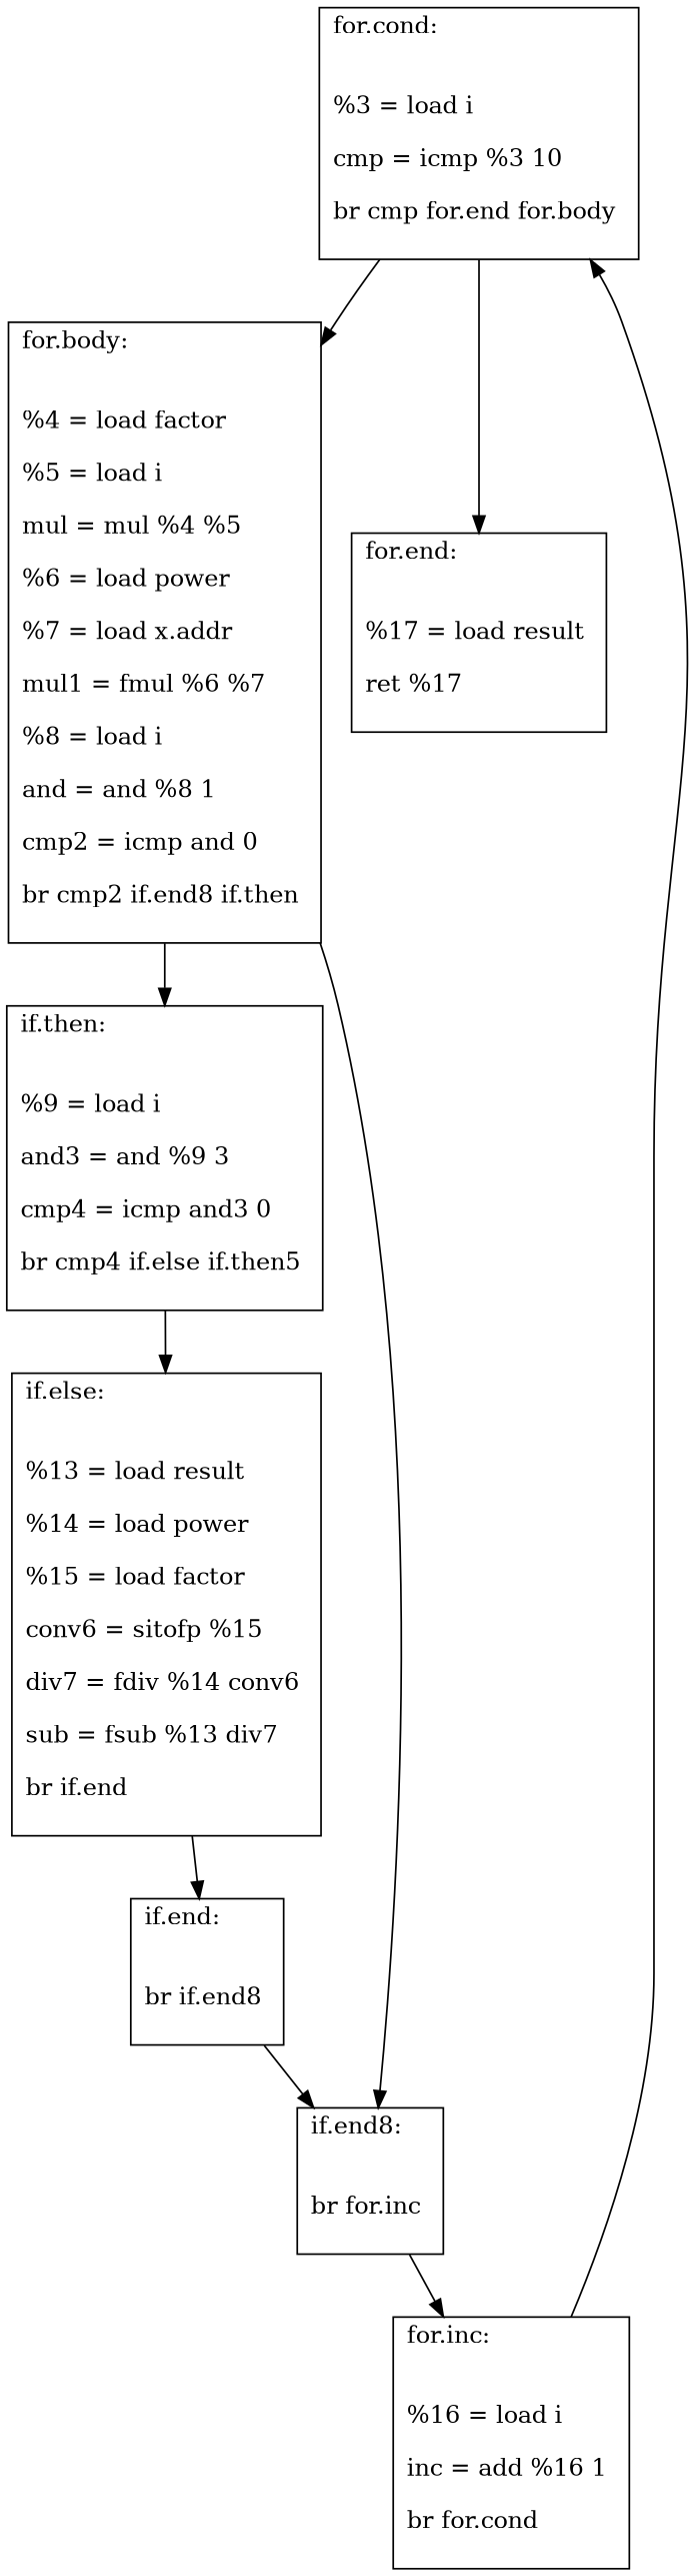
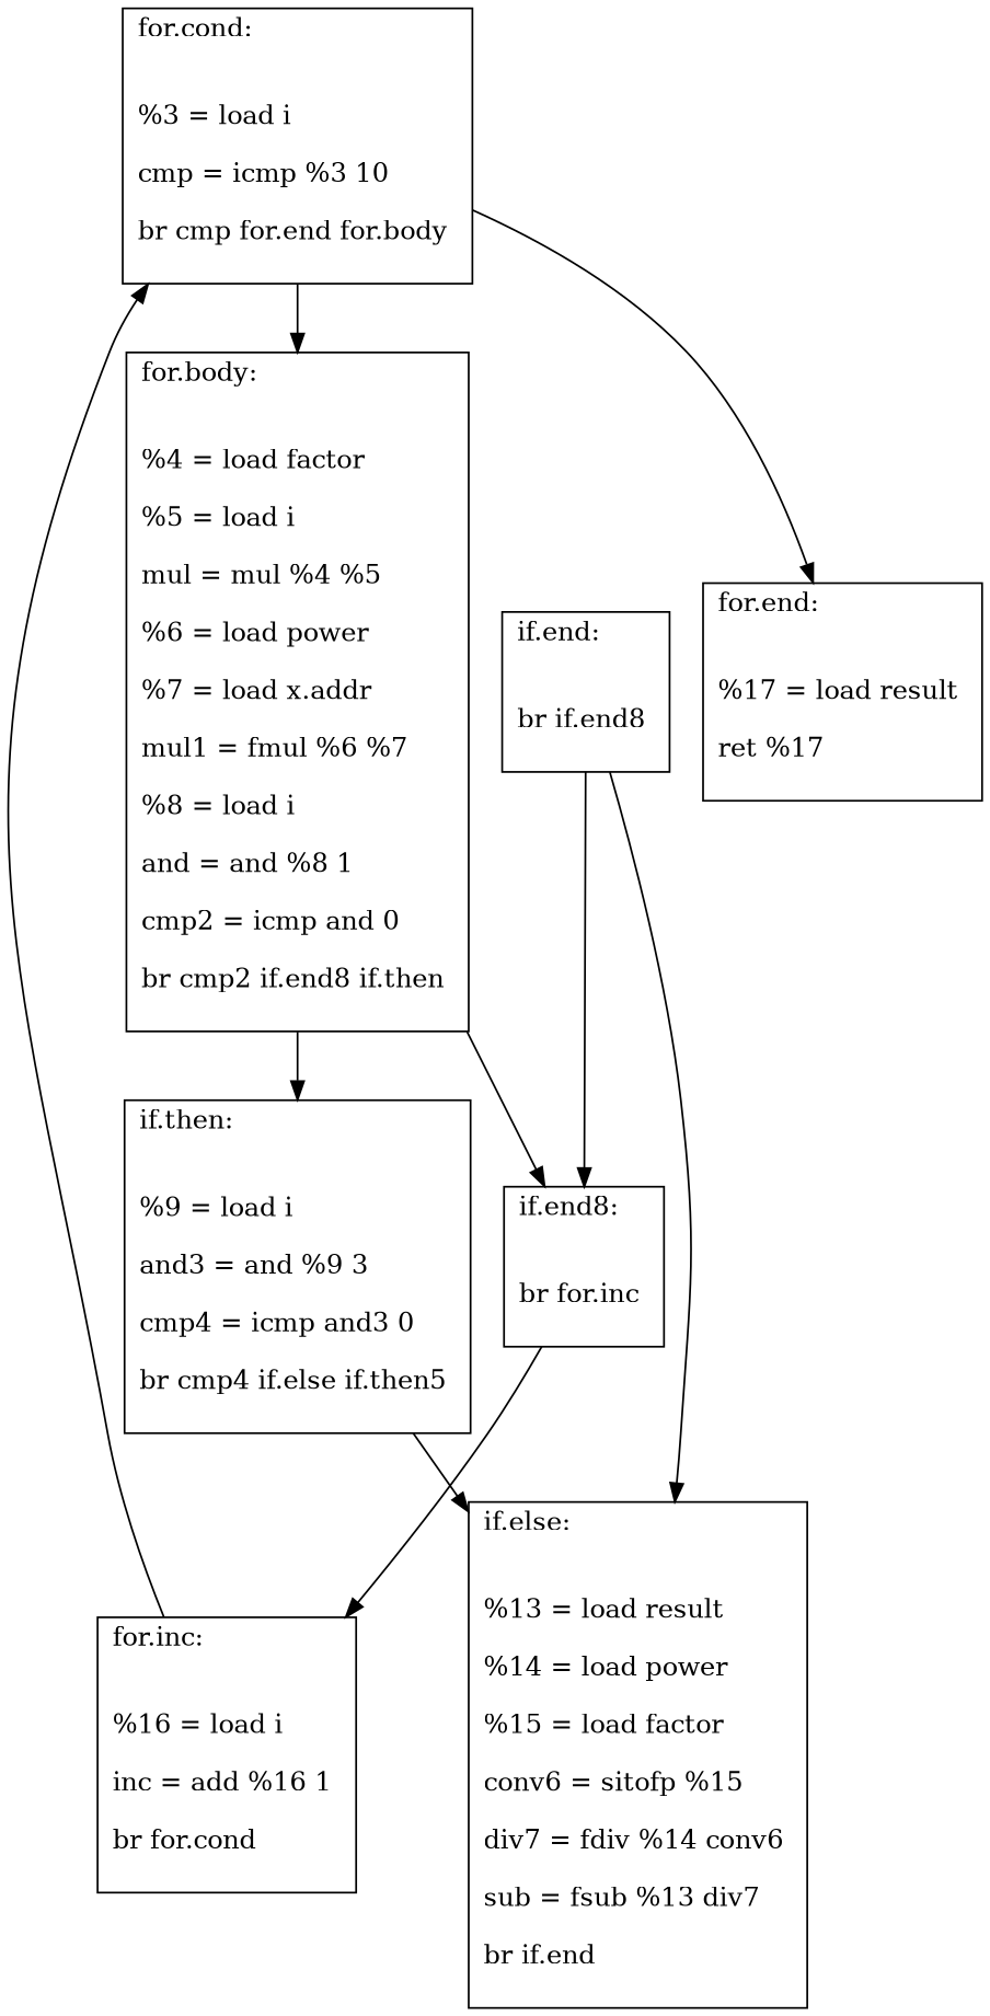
  digraph {
    node [shape=record]
    n1 [label="{for.cond:\l\l\n			%3 = load i \l\n			cmp = icmp %3 10 \l\n			br cmp for.end for.body \l\n		}"]
    n2 [label="{for.body:\l\l\n			%4 = load factor \l\n			%5 = load i \l\n			mul = mul %4 %5 \l\n			%6 = load power \l\n			%7 = load x.addr \l\n			mul1 = fmul %6 %7 \l\n			%8 = load i \l\n			and = and %8 1 \l\n			cmp2 = icmp and 0 \l\n			br cmp2 if.end8 if.then \l\n		}"]
    n3 [label="{for.end:\l\l\n			%17 = load result \l\n			ret %17 \l\n		}"]
    n4 [label="{if.then:\l\l\n			%9 = load i \l\n			and3 = and %9 3 \l\n			cmp4 = icmp and3 0 \l\n			br cmp4 if.else if.then5 \l\n		}"]
    n5 [label="{if.end8:\l\l\n			br for.inc \l\n		}"]
    n6 [label="{if.else:\l\l\n			%13 = load result \l\n			%14 = load power \l\n			%15 = load factor \l\n			conv6 = sitofp %15 \l\n			div7 = fdiv %14 conv6 \l\n			sub = fsub %13 div7 \l\n			br if.end \l\n		}"]
    n7 [label="{for.inc:\l\l\n			%16 = load i \l\n			inc = add %16 1 \l\n			br for.cond \l\n		}"]
    n8 [label="{if.end:\l\l\n			br if.end8 \l\n		}"]
    n1 -> n2
    n1 -> n3
    n2 -> n4
    n2 -> n5
    n4 -> n6
    n5 -> n7
-   n6 -> n8
+   n8 -> n6
    n7 -> n1
    n8 -> n5
  }
